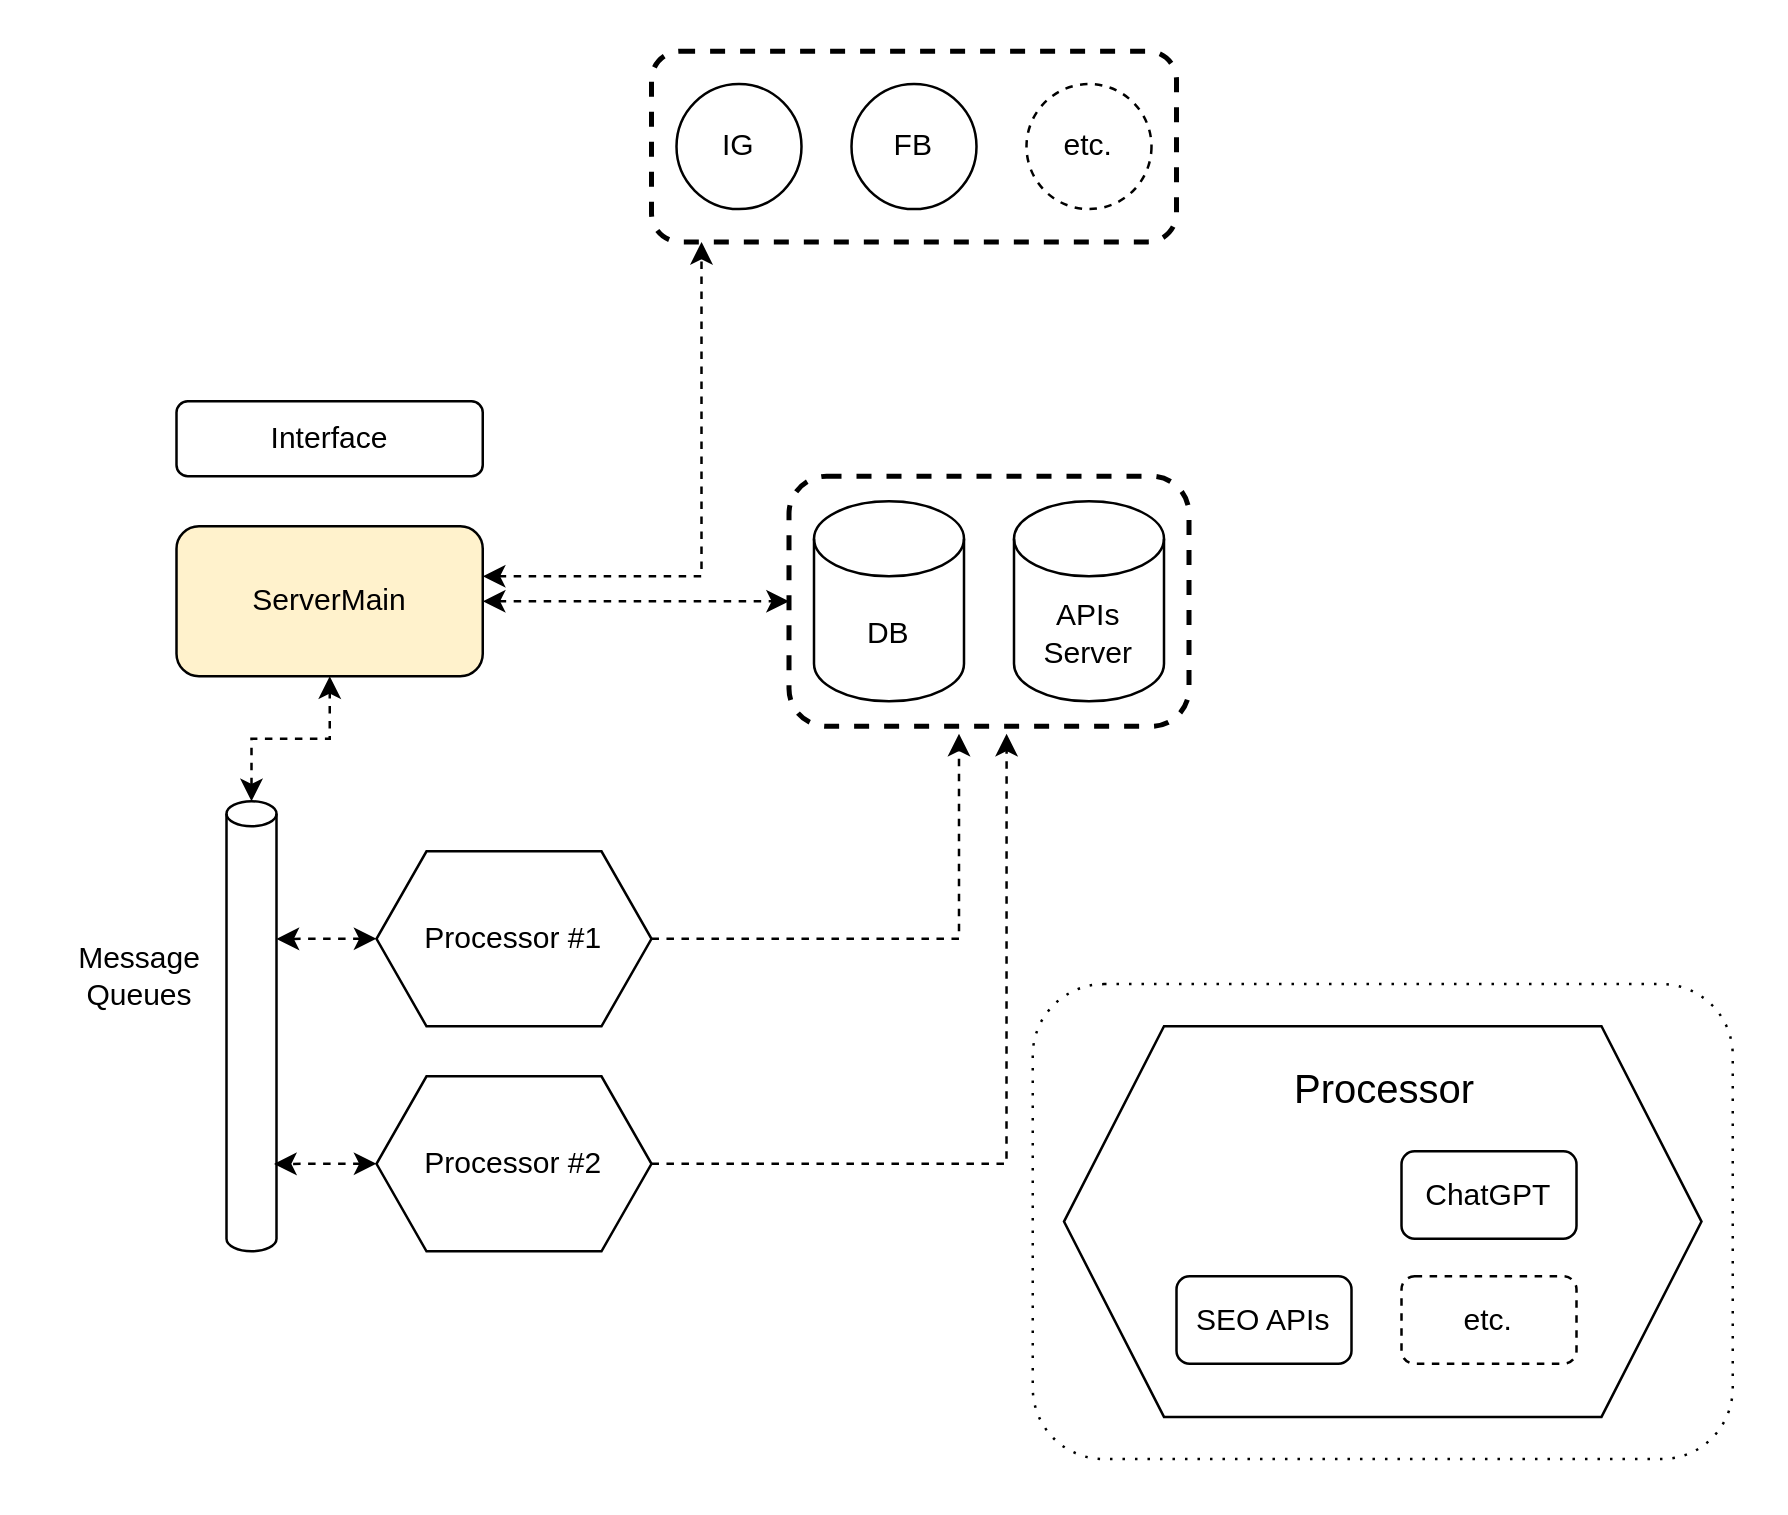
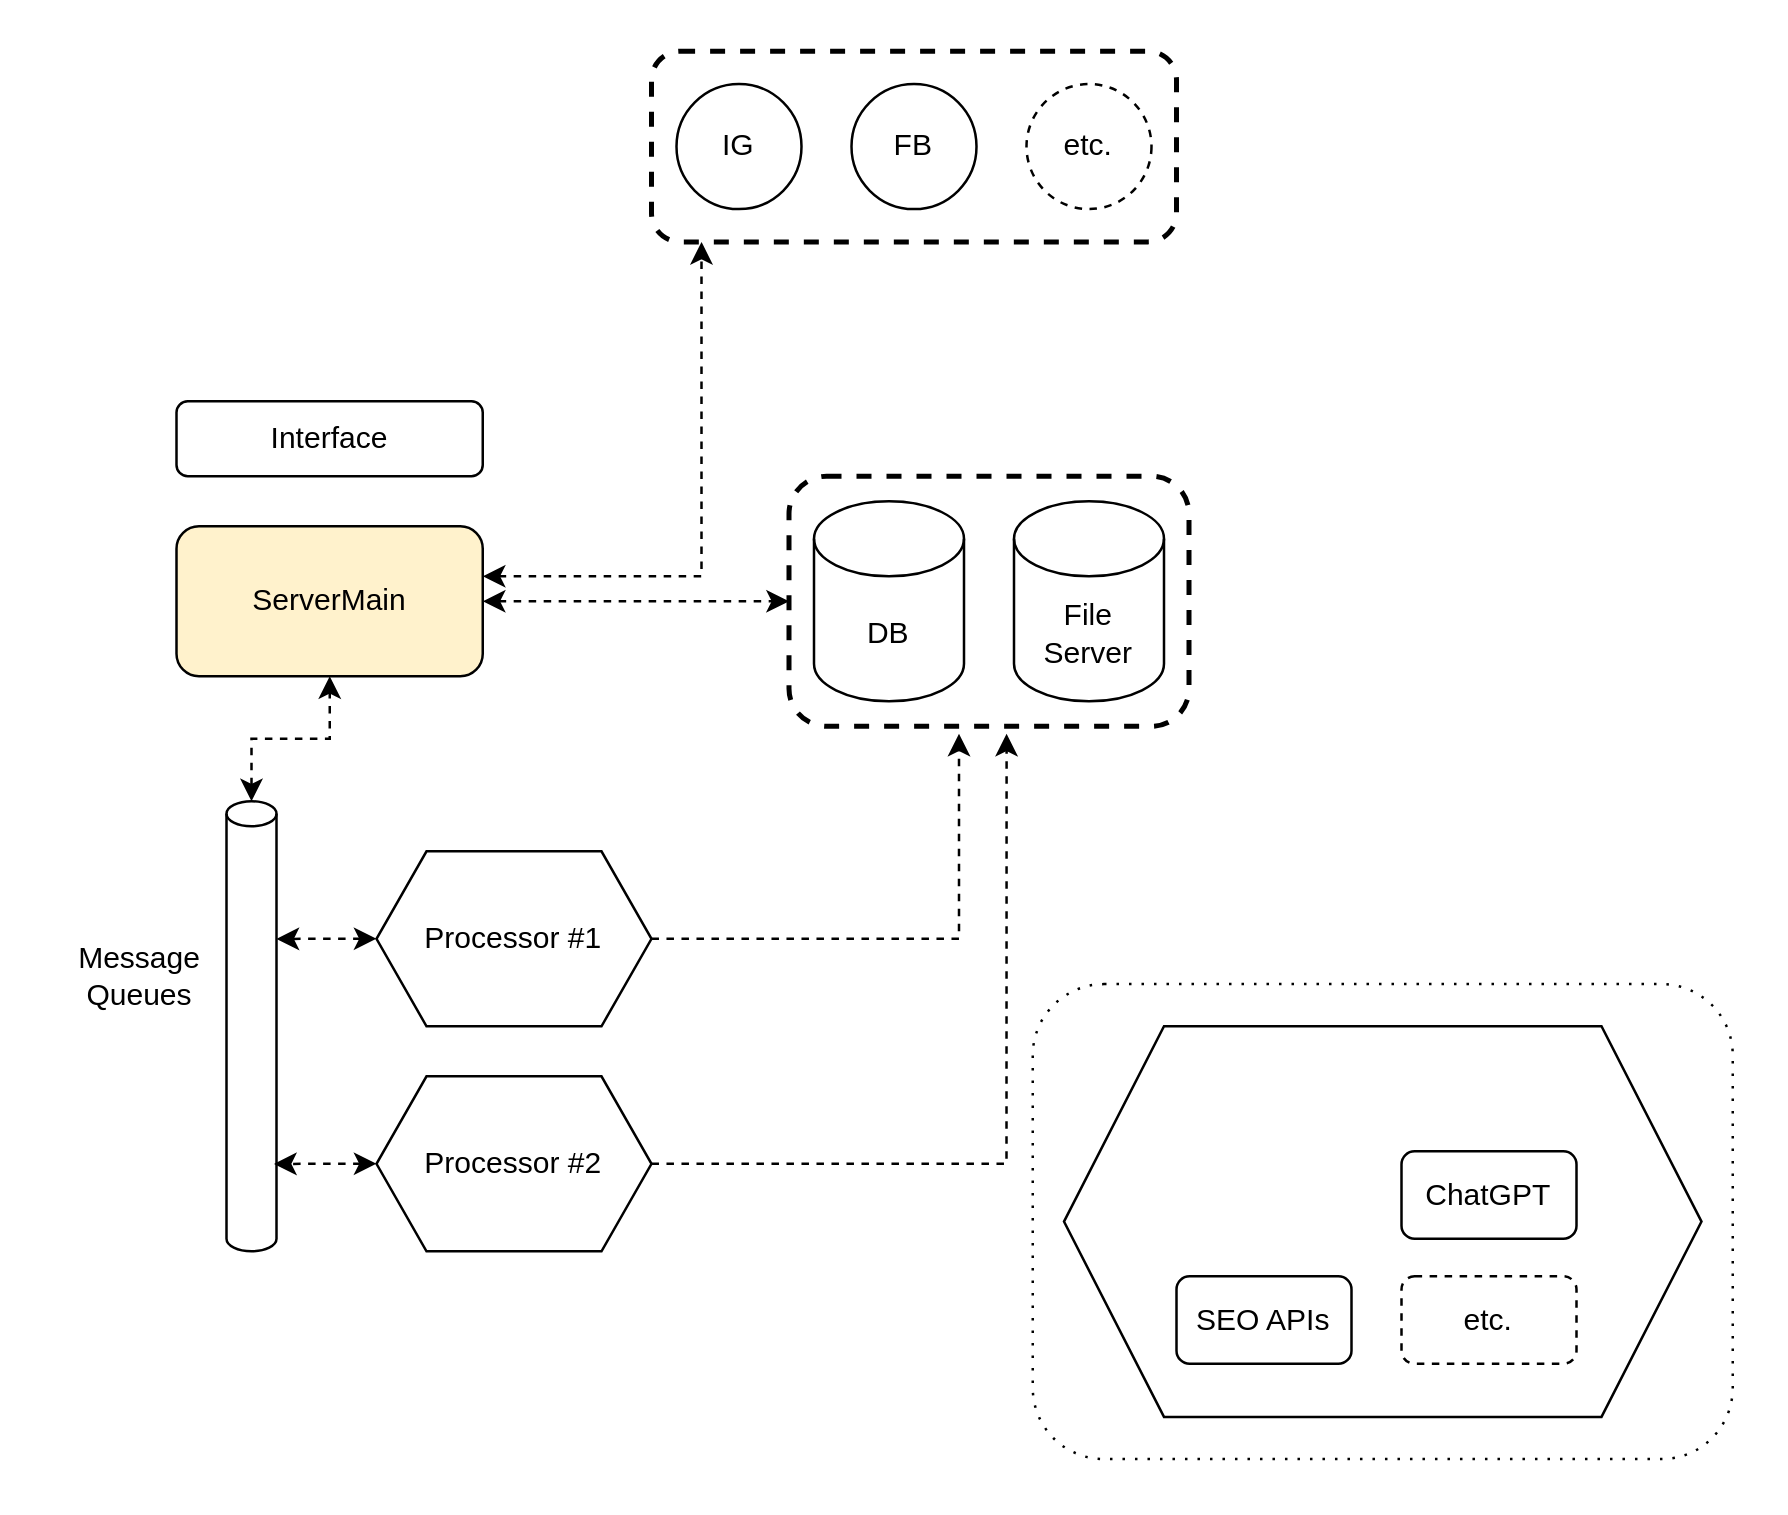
  <mxCell id="0" />
  <mxCell id="1" parent="0" />
  <mxCell id="2" style="edgeStyle=orthogonalEdgeStyle;rounded=0;orthogonalLoop=1;jettySize=auto;html=1;entryX=0;entryY=0.5;entryDx=0;entryDy=0;dashed=1;startArrow=classic;startFill=1;" edge="1" parent="1" source="3" target="17"><mxGeometry relative="1" as="geometry" /></mxCell>
  <mxCell id="3" value="ServerMain" style="rounded=1;whiteSpace=wrap;html=1;fillColor=#fff2cc;" vertex="1" parent="1"><mxGeometry x="70" y="210.01" width="122.5" height="60" as="geometry" /></mxCell>
  <mxCell id="4" value="Interface" style="rounded=1;whiteSpace=wrap;html=1;" vertex="1" parent="1"><mxGeometry x="70" y="160.01" width="122.5" height="30" as="geometry" /></mxCell>
  <mxCell id="5" value="DB" style="shape=cylinder3;whiteSpace=wrap;html=1;boundedLbl=1;backgroundOutline=1;size=15;" vertex="1" parent="1"><mxGeometry x="325" y="200.01" width="60" height="80" as="geometry" /></mxCell>
- <mxCell id="6" value="APIs &lt;br&gt;Server" style="shape=cylinder3;whiteSpace=wrap;html=1;boundedLbl=1;backgroundOutline=1;size=15;" vertex="1" parent="1"><mxGeometry x="405" y="200.01" width="60" height="80" as="geometry" /></mxCell>
+ <mxCell id="6" value="File &lt;br&gt;Server" style="shape=cylinder3;whiteSpace=wrap;html=1;boundedLbl=1;backgroundOutline=1;size=15;" vertex="1" parent="1"><mxGeometry x="405" y="200.01" width="60" height="80" as="geometry" /></mxCell>
  <mxCell id="7" value="Processor #1" style="shape=hexagon;perimeter=hexagonPerimeter2;whiteSpace=wrap;html=1;fixedSize=1;" vertex="1" parent="1"><mxGeometry x="150" y="340.01" width="110" height="70" as="geometry" /></mxCell>
  <mxCell id="8" value="Processor #2" style="shape=hexagon;perimeter=hexagonPerimeter2;whiteSpace=wrap;html=1;fixedSize=1;" vertex="1" parent="1"><mxGeometry x="150" y="430.01" width="110" height="70" as="geometry" /></mxCell>
  <mxCell id="9" value="" style="shape=cylinder3;whiteSpace=wrap;html=1;boundedLbl=1;backgroundOutline=1;size=5;" vertex="1" parent="1"><mxGeometry x="90" y="320.01" width="20" height="180" as="geometry" /></mxCell>
  <mxCell id="10" value="IG" style="ellipse;whiteSpace=wrap;html=1;aspect=fixed;" vertex="1" parent="1"><mxGeometry x="270" y="33.13" width="50" height="50" as="geometry" /></mxCell>
  <mxCell id="11" value="FB" style="ellipse;whiteSpace=wrap;html=1;aspect=fixed;" vertex="1" parent="1"><mxGeometry x="340" y="33.13" width="50" height="50" as="geometry" /></mxCell>
  <mxCell id="12" value="etc." style="ellipse;whiteSpace=wrap;html=1;aspect=fixed;dashed=1;" vertex="1" parent="1"><mxGeometry x="410" y="33.13" width="50" height="50" as="geometry" /></mxCell>
  <mxCell id="13" style="edgeStyle=orthogonalEdgeStyle;orthogonalLoop=1;jettySize=auto;html=1;exitX=0.5;exitY=0;exitDx=0;exitDy=0;exitPerimeter=0;rounded=0;startArrow=classic;startFill=1;strokeWidth=1;dashed=1;" edge="1" parent="1" source="9" target="3"><mxGeometry relative="1" as="geometry" /></mxCell>
  <mxCell id="14" style="edgeStyle=orthogonalEdgeStyle;rounded=0;orthogonalLoop=1;jettySize=auto;html=1;entryX=1;entryY=0.306;entryDx=0;entryDy=0;entryPerimeter=0;startArrow=classic;startFill=1;dashed=1;" edge="1" parent="1" source="7" target="9"><mxGeometry relative="1" as="geometry" /></mxCell>
  <mxCell id="15" style="edgeStyle=orthogonalEdgeStyle;rounded=0;orthogonalLoop=1;jettySize=auto;html=1;entryX=0.95;entryY=0.806;entryDx=0;entryDy=0;entryPerimeter=0;startArrow=classic;startFill=1;dashed=1;" edge="1" parent="1" source="8" target="9"><mxGeometry relative="1" as="geometry" /></mxCell>
  <mxCell id="16" value="Message &lt;br&gt;Queues" style="text;html=1;align=center;verticalAlign=middle;resizable=0;points=[];autosize=1;strokeColor=none;fillColor=none;" vertex="1" parent="1"><mxGeometry x="20" y="370.01" width="70" height="40" as="geometry" /></mxCell>
  <mxCell id="17" value="" style="rounded=1;whiteSpace=wrap;html=1;dashed=1;fillColor=none;strokeWidth=2;" vertex="1" parent="1"><mxGeometry x="315" y="190.01" width="160" height="100" as="geometry" /></mxCell>
  <mxCell id="18" style="edgeStyle=orthogonalEdgeStyle;rounded=0;orthogonalLoop=1;jettySize=auto;html=1;entryX=0.425;entryY=1.03;entryDx=0;entryDy=0;entryPerimeter=0;dashed=1;" edge="1" parent="1" source="7" target="17"><mxGeometry relative="1" as="geometry" /></mxCell>
  <mxCell id="19" style="edgeStyle=orthogonalEdgeStyle;rounded=0;orthogonalLoop=1;jettySize=auto;html=1;entryX=0.544;entryY=1.03;entryDx=0;entryDy=0;entryPerimeter=0;dashed=1;" edge="1" parent="1" source="8" target="17"><mxGeometry relative="1" as="geometry" /></mxCell>
  <mxCell id="20" value="" style="rounded=1;whiteSpace=wrap;html=1;dashed=1;fillColor=none;strokeWidth=2;" vertex="1" parent="1"><mxGeometry x="260" y="20" width="210" height="76.25" as="geometry" /></mxCell>
  <mxCell id="21" style="edgeStyle=orthogonalEdgeStyle;rounded=0;orthogonalLoop=1;jettySize=auto;html=1;startArrow=classic;startFill=1;dashed=1;" edge="1" parent="1" source="3" target="20"><mxGeometry relative="1" as="geometry"><mxPoint x="280" y="130.01" as="targetPoint" /><Array as="points"><mxPoint x="280" y="230.01" /></Array></mxGeometry></mxCell>
  <mxCell id="22" value="" style="rounded=1;whiteSpace=wrap;html=1;fillColor=none;dashed=1;dashPattern=1 4;strokeWidth=1;" vertex="1" parent="1"><mxGeometry x="412.5" y="393.14" width="280" height="190" as="geometry" /></mxCell>
  <mxCell id="23" value="" style="shape=hexagon;perimeter=hexagonPerimeter2;whiteSpace=wrap;html=1;fixedSize=1;size=40;" vertex="1" parent="1"><mxGeometry x="425" y="410.01" width="255" height="156.25" as="geometry" /></mxCell>
  <mxCell id="24" value="ChatGPT" style="rounded=1;whiteSpace=wrap;html=1;" vertex="1" parent="1"><mxGeometry x="560" y="460.01" width="70" height="35" as="geometry" /></mxCell>
  <mxCell id="25" value="SEO APIs" style="rounded=1;whiteSpace=wrap;html=1;" vertex="1" parent="1"><mxGeometry x="470" y="510.01" width="70" height="35" as="geometry" /></mxCell>
  <mxCell id="26" value="etc." style="rounded=1;whiteSpace=wrap;html=1;dashed=1;" vertex="1" parent="1"><mxGeometry x="560" y="510.01" width="70" height="35" as="geometry" /></mxCell>
- <mxCell id="27" value="Processor" style="text;html=1;align=center;verticalAlign=middle;resizable=0;points=[];autosize=1;strokeColor=none;fillColor=none;fontStyle=0;fontSize=16;" vertex="1" parent="1"><mxGeometry x="502.5" y="420.01" width="100" height="30" as="geometry" /></mxCell>
